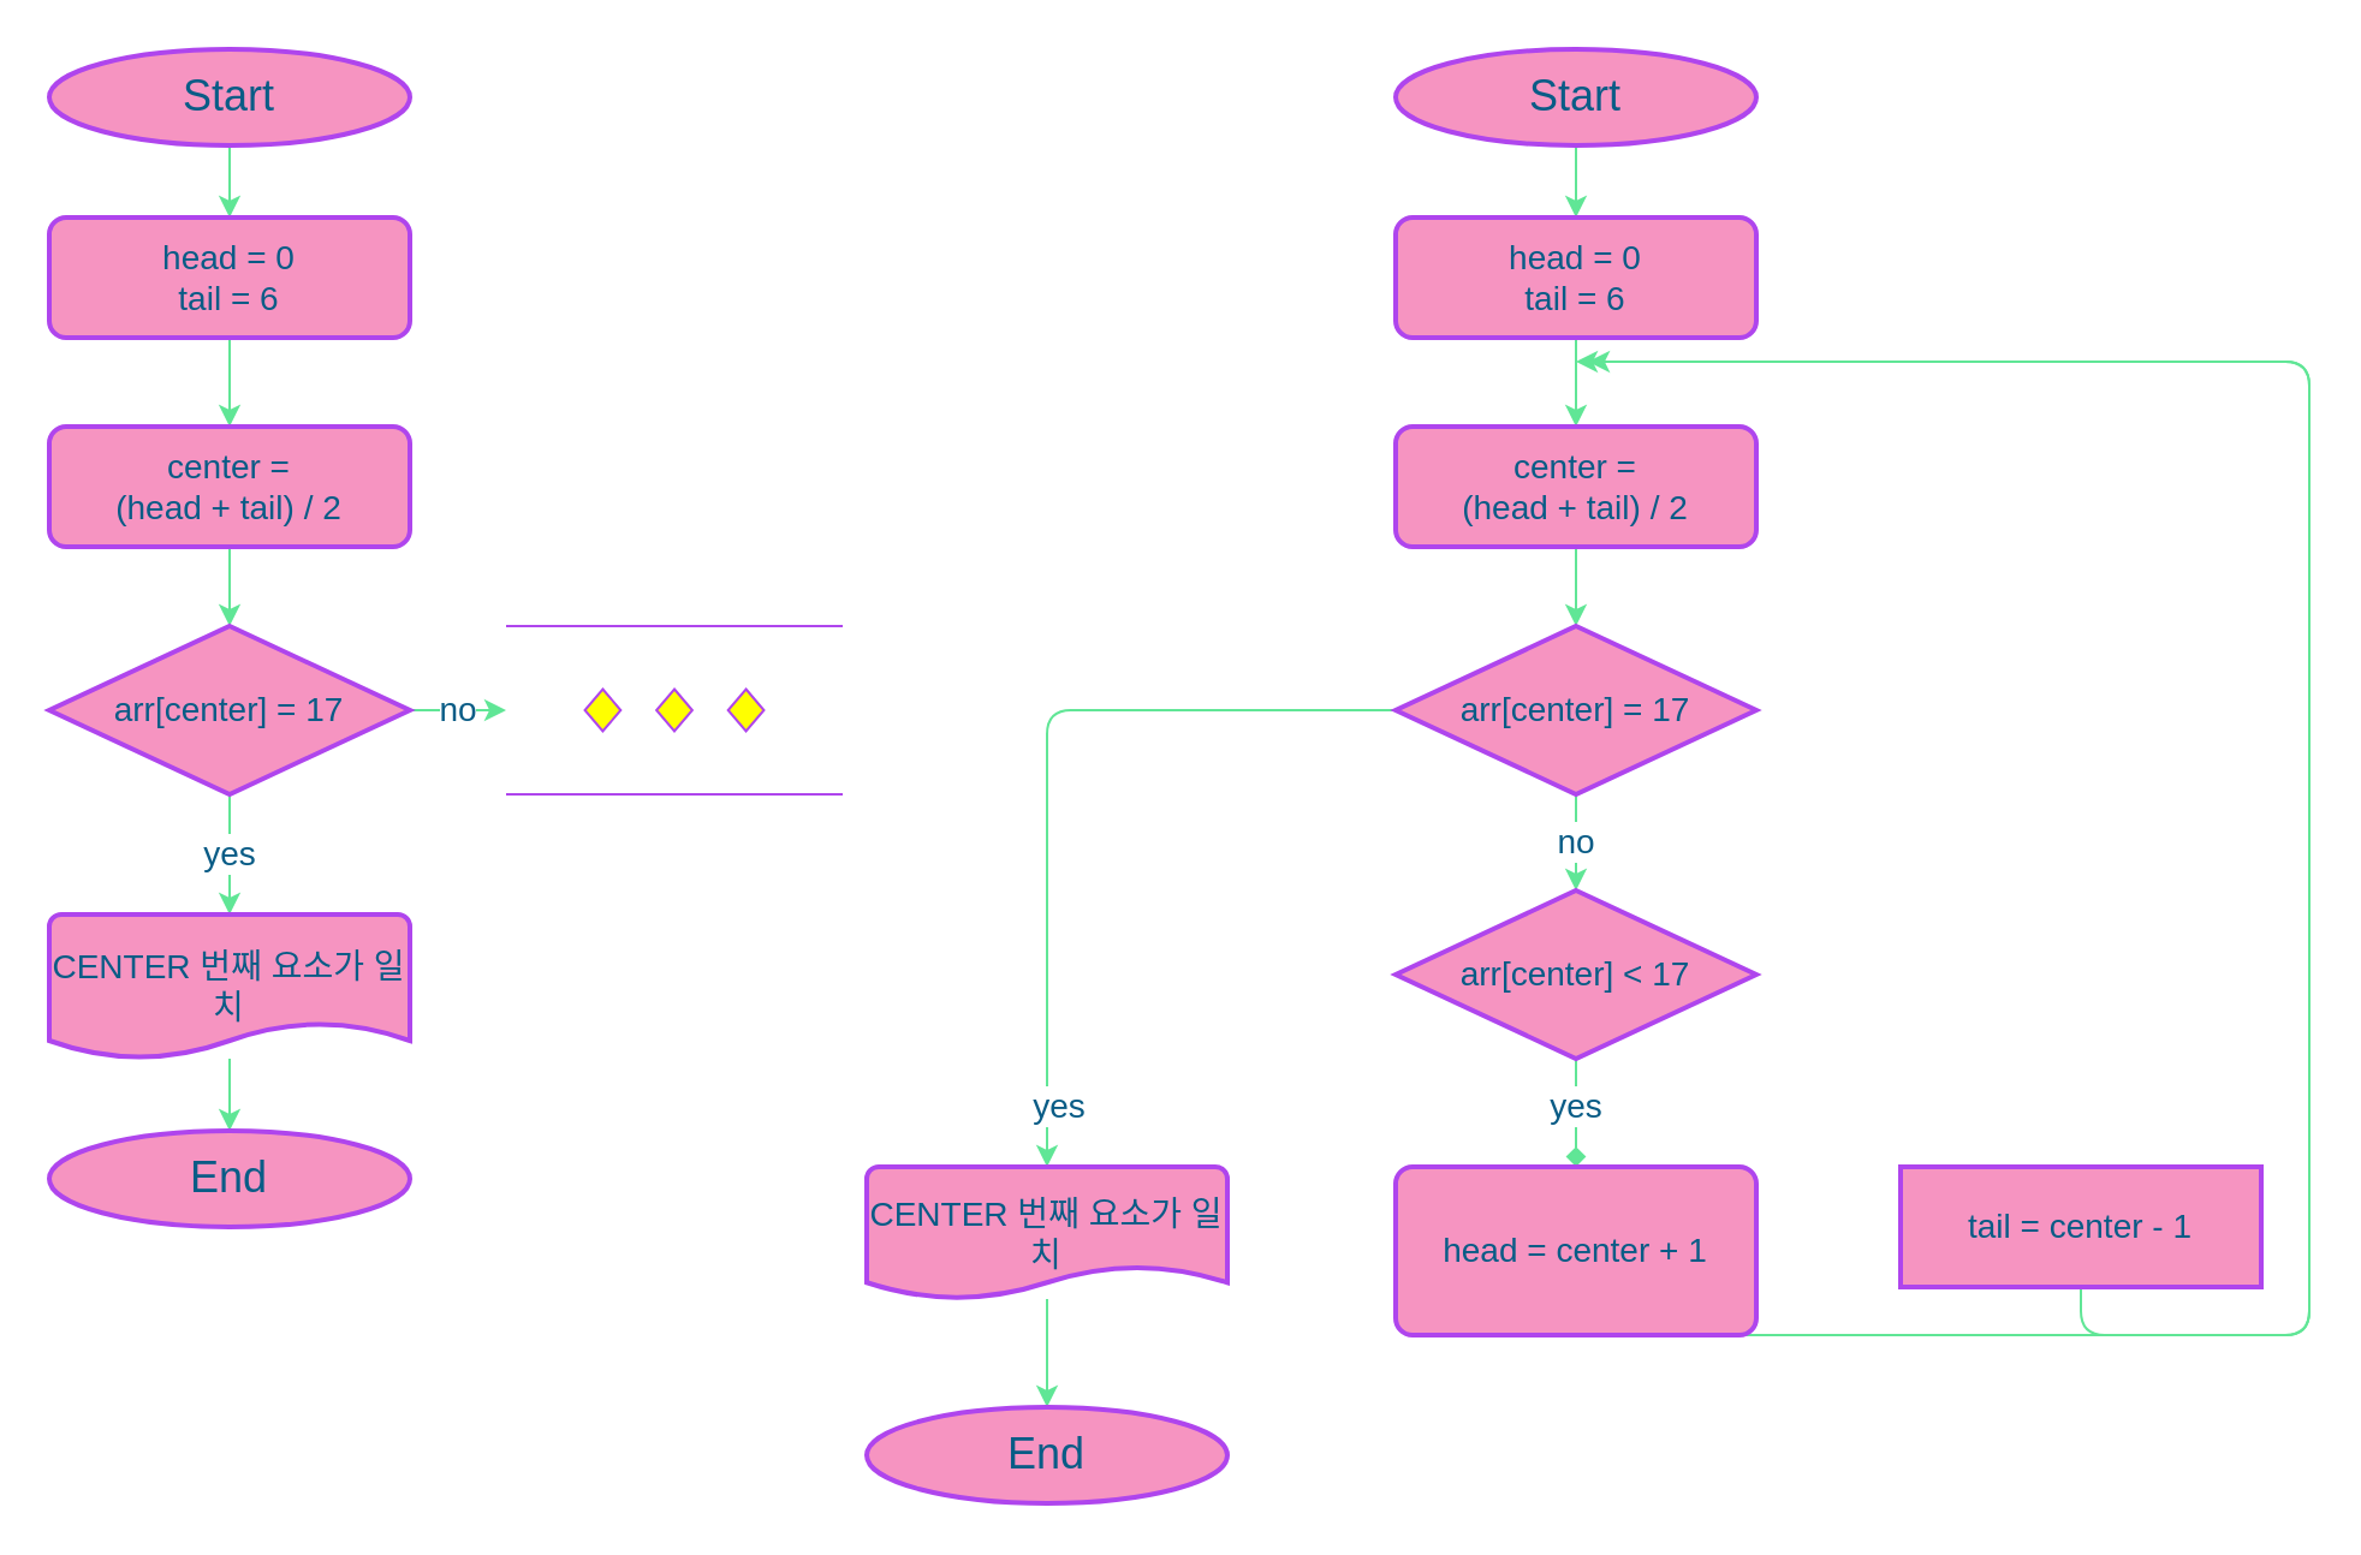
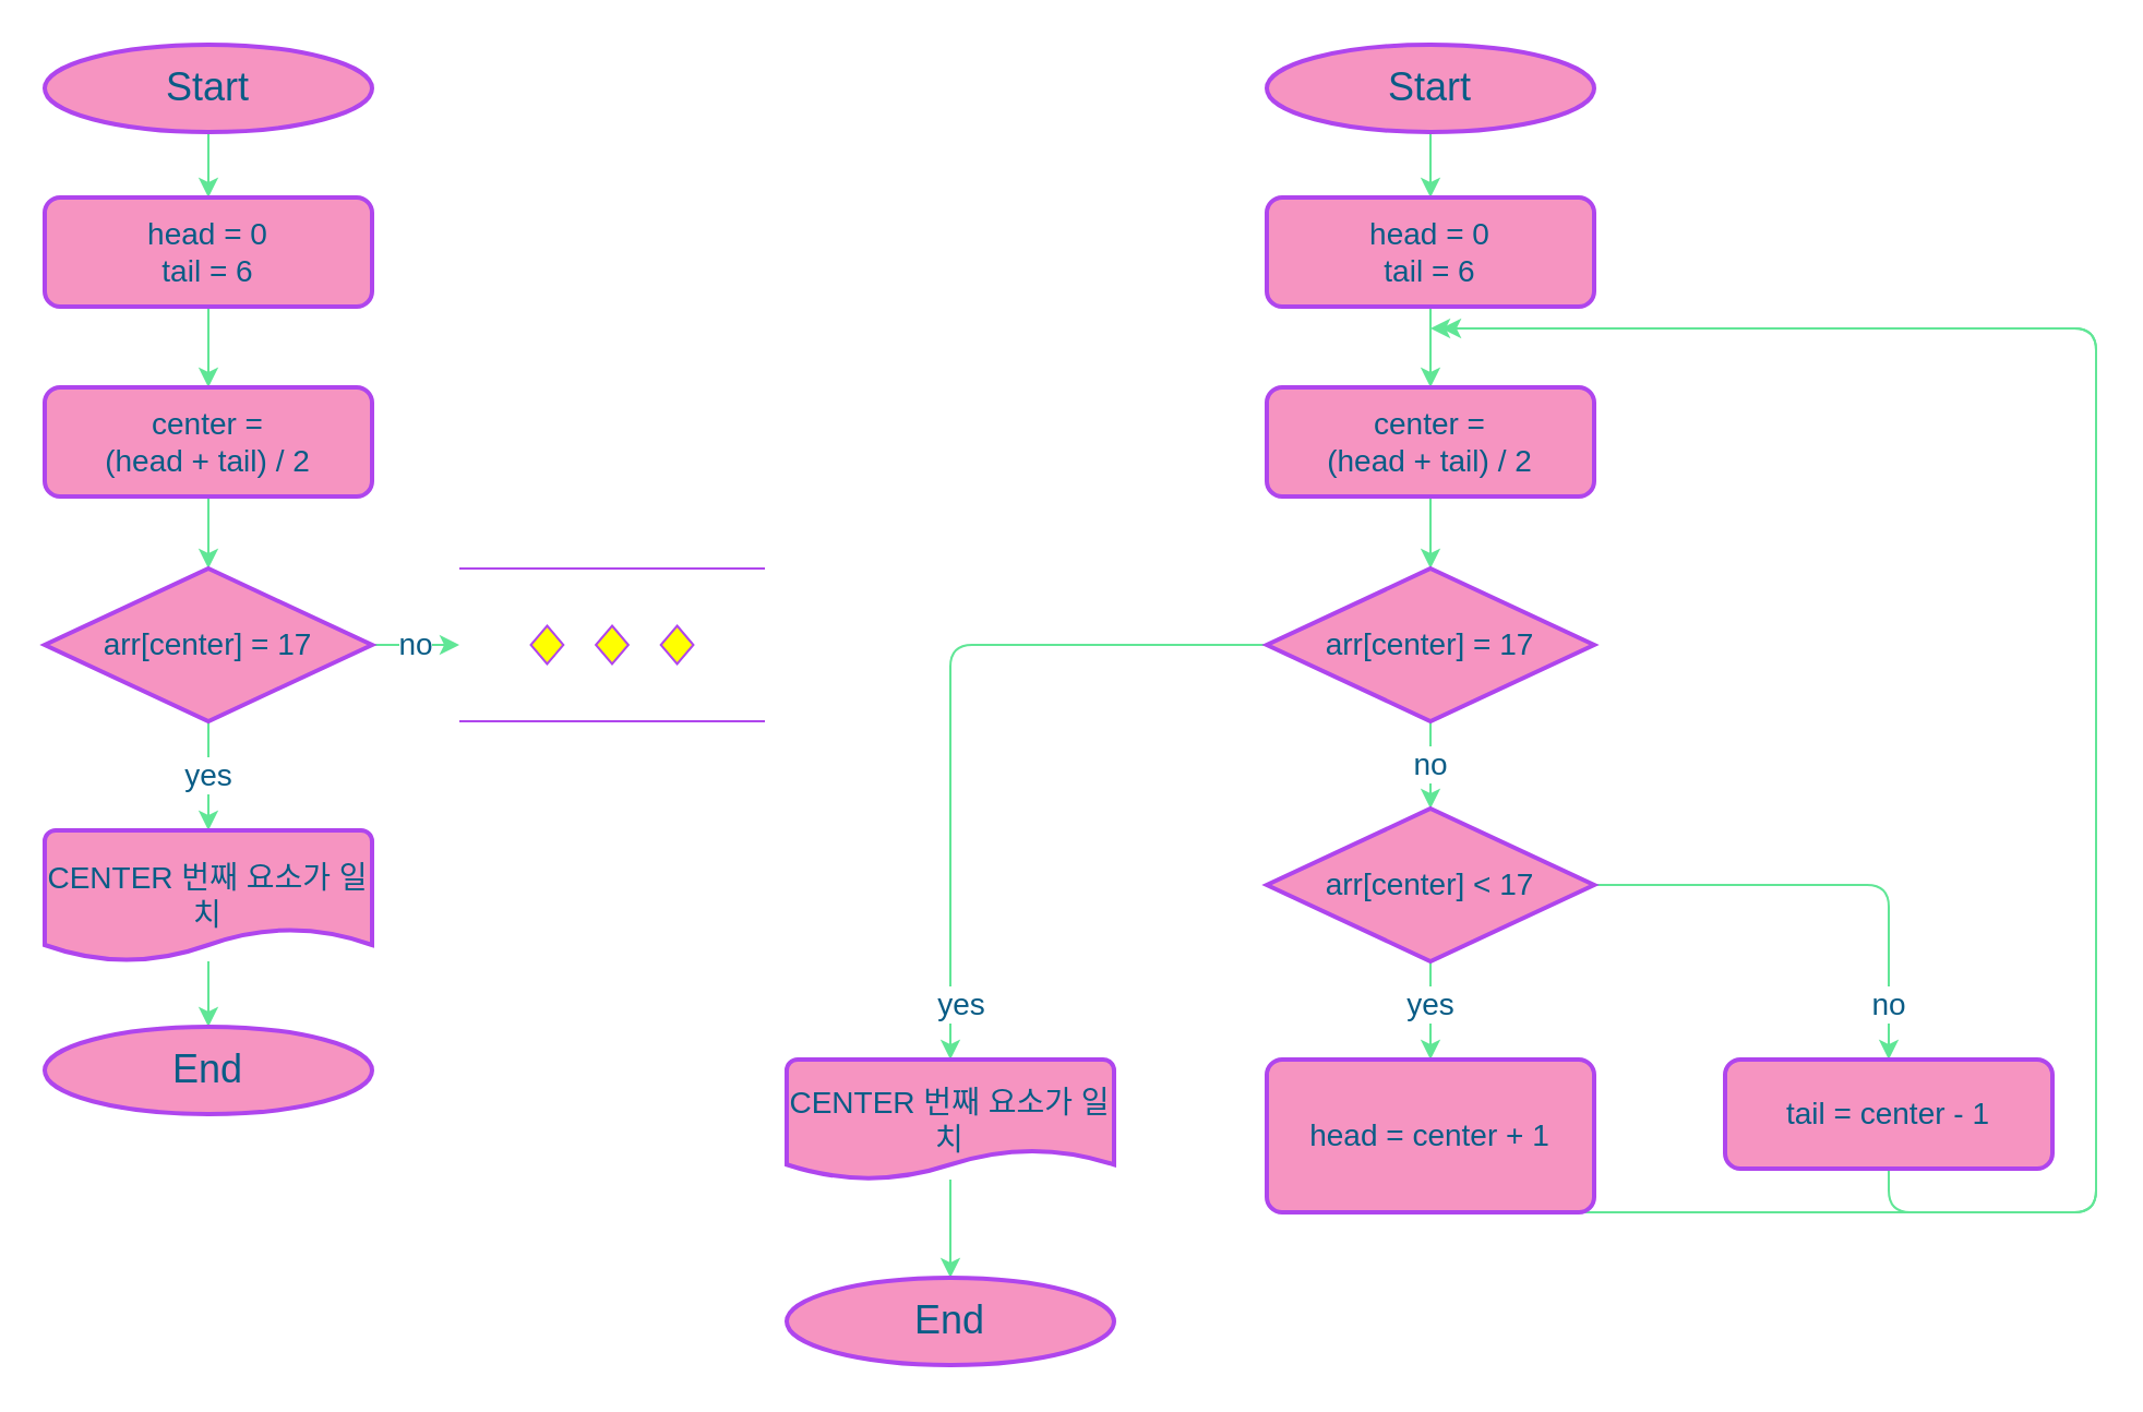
  <mxCell id="0" />
  <mxCell id="1" parent="0" />
  <mxCell id="2" value="" style="edgeStyle=orthogonalEdgeStyle;curved=0;rounded=1;sketch=0;orthogonalLoop=1;jettySize=auto;html=1;fontSize=18;strokeColor=#60E696;fontColor=#095C86;" edge="1" parent="1" source="3" target="5"><mxGeometry relative="1" as="geometry" /></mxCell>
  <mxCell id="3" value="Start" style="strokeWidth=2;html=1;shape=mxgraph.flowchart.start_2;whiteSpace=wrap;rounded=0;sketch=0;fontSize=18;fillColor=#F694C1;strokeColor=#AF45ED;fontColor=#095C86;" vertex="1" parent="1"><mxGeometry x="20" y="20" width="150" height="40" as="geometry" /></mxCell>
  <mxCell id="4" value="" style="edgeStyle=orthogonalEdgeStyle;curved=0;rounded=1;sketch=0;orthogonalLoop=1;jettySize=auto;html=1;fontSize=18;strokeColor=#60E696;fontColor=#095C86;" edge="1" parent="1" source="5" target="7"><mxGeometry relative="1" as="geometry" /></mxCell>
  <mxCell id="5" value="head = 0&lt;br style=&quot;font-size: 14px;&quot;&gt;tail = 6" style="rounded=1;whiteSpace=wrap;html=1;absoluteArcSize=1;arcSize=14;strokeWidth=2;sketch=0;fontSize=14;fillColor=#F694C1;strokeColor=#AF45ED;fontColor=#095C86;" vertex="1" parent="1"><mxGeometry x="20" y="90" width="150" height="50" as="geometry" /></mxCell>
  <mxCell id="6" value="" style="edgeStyle=orthogonalEdgeStyle;curved=0;rounded=1;sketch=0;orthogonalLoop=1;jettySize=auto;html=1;fontSize=18;strokeColor=#60E696;fontColor=#095C86;" edge="1" parent="1" source="7" target="10"><mxGeometry relative="1" as="geometry" /></mxCell>
  <mxCell id="7" value="center =&lt;br style=&quot;font-size: 14px;&quot;&gt;(head + tail) / 2" style="rounded=1;whiteSpace=wrap;html=1;absoluteArcSize=1;arcSize=14;strokeWidth=2;sketch=0;fontSize=14;fillColor=#F694C1;strokeColor=#AF45ED;fontColor=#095C86;" vertex="1" parent="1"><mxGeometry x="20" y="177" width="150" height="50" as="geometry" /></mxCell>
  <mxCell id="8" value="yes" style="edgeStyle=orthogonalEdgeStyle;curved=0;rounded=1;sketch=0;orthogonalLoop=1;jettySize=auto;html=1;fontSize=14;strokeColor=#60E696;fontColor=#095C86;" edge="1" parent="1" source="10" target="12"><mxGeometry relative="1" as="geometry" /></mxCell>
  <mxCell id="9" value="no" style="edgeStyle=orthogonalEdgeStyle;curved=0;rounded=1;sketch=0;orthogonalLoop=1;jettySize=auto;html=1;fontSize=14;strokeColor=#60E696;fontColor=#095C86;" edge="1" parent="1" source="10" target="14"><mxGeometry relative="1" as="geometry" /></mxCell>
  <mxCell id="10" value="arr[center] = 17" style="strokeWidth=2;html=1;shape=mxgraph.flowchart.decision;whiteSpace=wrap;rounded=0;sketch=0;fontSize=14;fillColor=#F694C1;strokeColor=#AF45ED;fontColor=#095C86;" vertex="1" parent="1"><mxGeometry x="20" y="260" width="150" height="70" as="geometry" /></mxCell>
  <mxCell id="11" value="" style="edgeStyle=orthogonalEdgeStyle;curved=0;rounded=1;sketch=0;orthogonalLoop=1;jettySize=auto;html=1;fontSize=14;strokeColor=#60E696;fontColor=#095C86;" edge="1" parent="1" source="12" target="13"><mxGeometry relative="1" as="geometry" /></mxCell>
  <mxCell id="12" value="CENTER 번째 요소가 일치" style="strokeWidth=2;html=1;shape=mxgraph.flowchart.document2;whiteSpace=wrap;size=0.25;rounded=0;sketch=0;fontSize=14;fillColor=#F694C1;strokeColor=#AF45ED;fontColor=#095C86;" vertex="1" parent="1"><mxGeometry x="20" y="380" width="150" height="60" as="geometry" /></mxCell>
  <mxCell id="13" value="End" style="strokeWidth=2;html=1;shape=mxgraph.flowchart.start_2;whiteSpace=wrap;rounded=0;sketch=0;fontSize=18;fillColor=#F694C1;strokeColor=#AF45ED;fontColor=#095C86;" vertex="1" parent="1"><mxGeometry x="20" y="470" width="150" height="40" as="geometry" /></mxCell>
  <mxCell id="14" value="" style="verticalLabelPosition=bottom;verticalAlign=top;html=1;shape=mxgraph.flowchart.parallel_mode;pointerEvents=1;rounded=0;sketch=0;fontSize=14;fillColor=#F694C1;strokeColor=#AF45ED;fontColor=#095C86;" vertex="1" parent="1"><mxGeometry x="210" y="260" width="140" height="70" as="geometry" /></mxCell>
  <mxCell id="15" value="" style="edgeStyle=orthogonalEdgeStyle;curved=0;rounded=1;sketch=0;orthogonalLoop=1;jettySize=auto;html=1;fontSize=18;strokeColor=#60E696;fontColor=#095C86;" edge="1" source="16" target="18" parent="1"><mxGeometry relative="1" as="geometry" /></mxCell>
  <mxCell id="16" value="Start" style="strokeWidth=2;html=1;shape=mxgraph.flowchart.start_2;whiteSpace=wrap;rounded=0;sketch=0;fontSize=18;fillColor=#F694C1;strokeColor=#AF45ED;fontColor=#095C86;" vertex="1" parent="1"><mxGeometry x="580" y="20" width="150" height="40" as="geometry" /></mxCell>
  <mxCell id="17" value="" style="edgeStyle=orthogonalEdgeStyle;curved=0;rounded=1;sketch=0;orthogonalLoop=1;jettySize=auto;html=1;fontSize=18;strokeColor=#60E696;fontColor=#095C86;" edge="1" source="18" target="20" parent="1"><mxGeometry relative="1" as="geometry" /></mxCell>
  <mxCell id="18" value="head = 0&lt;br style=&quot;font-size: 14px;&quot;&gt;tail = 6" style="rounded=1;whiteSpace=wrap;html=1;absoluteArcSize=1;arcSize=14;strokeWidth=2;sketch=0;fontSize=14;fillColor=#F694C1;strokeColor=#AF45ED;fontColor=#095C86;" vertex="1" parent="1"><mxGeometry x="580" y="90" width="150" height="50" as="geometry" /></mxCell>
  <mxCell id="19" value="" style="edgeStyle=orthogonalEdgeStyle;curved=0;rounded=1;sketch=0;orthogonalLoop=1;jettySize=auto;html=1;fontSize=18;strokeColor=#60E696;fontColor=#095C86;" edge="1" source="20" target="23" parent="1"><mxGeometry relative="1" as="geometry" /></mxCell>
  <mxCell id="20" value="center =&lt;br style=&quot;font-size: 14px;&quot;&gt;(head + tail) / 2" style="rounded=1;whiteSpace=wrap;html=1;absoluteArcSize=1;arcSize=14;strokeWidth=2;sketch=0;fontSize=14;fillColor=#F694C1;strokeColor=#AF45ED;fontColor=#095C86;" vertex="1" parent="1"><mxGeometry x="580" y="177" width="150" height="50" as="geometry" /></mxCell>
  <mxCell id="21" value="yes" style="edgeStyle=orthogonalEdgeStyle;curved=0;rounded=1;sketch=0;orthogonalLoop=1;jettySize=auto;html=1;fontSize=14;strokeColor=#60E696;fontColor=#095C86;" edge="1" source="23" target="25" parent="1"><mxGeometry x="0.851" y="5" relative="1" as="geometry"><mxPoint as="offset" /></mxGeometry></mxCell>
  <mxCell id="22" value="no" style="edgeStyle=orthogonalEdgeStyle;curved=0;rounded=1;sketch=0;orthogonalLoop=1;jettySize=auto;html=1;fontSize=14;strokeColor=#60E696;fontColor=#095C86;" edge="1" parent="1" source="23" target="29"><mxGeometry relative="1" as="geometry" /></mxCell>
  <mxCell id="23" value="arr[center] = 17" style="strokeWidth=2;html=1;shape=mxgraph.flowchart.decision;whiteSpace=wrap;rounded=0;sketch=0;fontSize=14;fillColor=#F694C1;strokeColor=#AF45ED;fontColor=#095C86;" vertex="1" parent="1"><mxGeometry x="580" y="260" width="150" height="70" as="geometry" /></mxCell>
  <mxCell id="24" value="" style="edgeStyle=orthogonalEdgeStyle;curved=0;rounded=1;sketch=0;orthogonalLoop=1;jettySize=auto;html=1;fontSize=14;strokeColor=#60E696;fontColor=#095C86;" edge="1" source="25" target="26" parent="1"><mxGeometry relative="1" as="geometry" /></mxCell>
  <mxCell id="25" value="CENTER 번째 요소가 일치" style="strokeWidth=2;html=1;shape=mxgraph.flowchart.document2;whiteSpace=wrap;size=0.25;rounded=0;sketch=0;fontSize=14;fillColor=#F694C1;strokeColor=#AF45ED;fontColor=#095C86;" vertex="1" parent="1"><mxGeometry x="360" y="485" width="150" height="55" as="geometry" /></mxCell>
  <mxCell id="26" value="End" style="strokeWidth=2;html=1;shape=mxgraph.flowchart.start_2;whiteSpace=wrap;rounded=0;sketch=0;fontSize=18;fillColor=#F694C1;strokeColor=#AF45ED;fontColor=#095C86;" vertex="1" parent="1"><mxGeometry x="360" y="585" width="150" height="40" as="geometry" /></mxCell>
- <mxCell id="27" value="yes" style="edgeStyle=orthogonalEdgeStyle;curved=0;rounded=1;sketch=0;orthogonalLoop=1;jettySize=auto;html=1;fontSize=14;strokeColor=#60E696;fontColor=#095C86;endArrow=diamond;" edge="1" parent="1" source="29" target="31"><mxGeometry x="-0.111" relative="1" as="geometry"><mxPoint as="offset" /></mxGeometry></mxCell>
+ <mxCell id="27" value="yes" style="edgeStyle=orthogonalEdgeStyle;curved=0;rounded=1;sketch=0;orthogonalLoop=1;jettySize=auto;html=1;fontSize=14;strokeColor=#60E696;fontColor=#095C86;" edge="1" parent="1" source="29" target="31"><mxGeometry x="-0.111" relative="1" as="geometry"><mxPoint as="offset" /></mxGeometry></mxCell>
+ <mxCell id="28" value="no" style="edgeStyle=orthogonalEdgeStyle;curved=0;rounded=1;sketch=0;orthogonalLoop=1;jettySize=auto;html=1;exitX=1;exitY=0.5;exitDx=0;exitDy=0;exitPerimeter=0;entryX=0.5;entryY=0;entryDx=0;entryDy=0;fontSize=14;strokeColor=#60E696;fontColor=#095C86;" edge="1" parent="1" source="29" target="33"><mxGeometry x="0.767" relative="1" as="geometry"><mxPoint as="offset" /></mxGeometry></mxCell>
  <mxCell id="29" value="arr[center] &amp;lt; 17" style="strokeWidth=2;html=1;shape=mxgraph.flowchart.decision;whiteSpace=wrap;rounded=0;sketch=0;fontSize=14;fillColor=#F694C1;strokeColor=#AF45ED;fontColor=#095C86;" vertex="1" parent="1"><mxGeometry x="580" y="370" width="150" height="70" as="geometry" /></mxCell>
  <mxCell id="30" style="edgeStyle=orthogonalEdgeStyle;curved=0;rounded=1;sketch=0;orthogonalLoop=1;jettySize=auto;html=1;exitX=0.5;exitY=1;exitDx=0;exitDy=0;fontSize=14;strokeColor=#60E696;fontColor=#095C86;" edge="1" parent="1" source="31"><mxGeometry relative="1" as="geometry"><mxPoint x="655" y="150" as="targetPoint" /><Array as="points"><mxPoint x="655" y="555" /><mxPoint x="960" y="555" /><mxPoint x="960" y="150" /></Array></mxGeometry></mxCell>
  <mxCell id="31" value="head = center + 1" style="rounded=1;whiteSpace=wrap;html=1;absoluteArcSize=1;arcSize=14;strokeWidth=2;sketch=0;fontSize=14;fillColor=#F694C1;strokeColor=#AF45ED;fontColor=#095C86;" vertex="1" parent="1"><mxGeometry x="580" y="485" width="150" height="70" as="geometry" /></mxCell>
  <mxCell id="32" style="edgeStyle=orthogonalEdgeStyle;curved=0;rounded=1;sketch=0;orthogonalLoop=1;jettySize=auto;html=1;exitX=0.5;exitY=1;exitDx=0;exitDy=0;fontSize=14;strokeColor=#60E696;fontColor=#095C86;" edge="1" parent="1" source="33"><mxGeometry relative="1" as="geometry"><mxPoint x="660" y="150" as="targetPoint" /><Array as="points"><mxPoint x="865" y="555" /><mxPoint x="960" y="555" /><mxPoint x="960" y="150" /></Array></mxGeometry></mxCell>
- <mxCell id="33" value="tail = center - 1" style="whiteSpace=wrap;html=1;absoluteArcSize=1;arcSize=14;strokeWidth=2;sketch=0;fontSize=14;fillColor=#F694C1;strokeColor=#AF45ED;fontColor=#095C86;rounded=0;" vertex="1" parent="1"><mxGeometry x="790" y="485" width="150" height="50" as="geometry" /></mxCell>
+ <mxCell id="33" value="tail = center - 1" style="rounded=1;whiteSpace=wrap;html=1;absoluteArcSize=1;arcSize=14;strokeWidth=2;sketch=0;fontSize=14;fillColor=#F694C1;strokeColor=#AF45ED;fontColor=#095C86;" vertex="1" parent="1"><mxGeometry x="790" y="485" width="150" height="50" as="geometry" /></mxCell>
